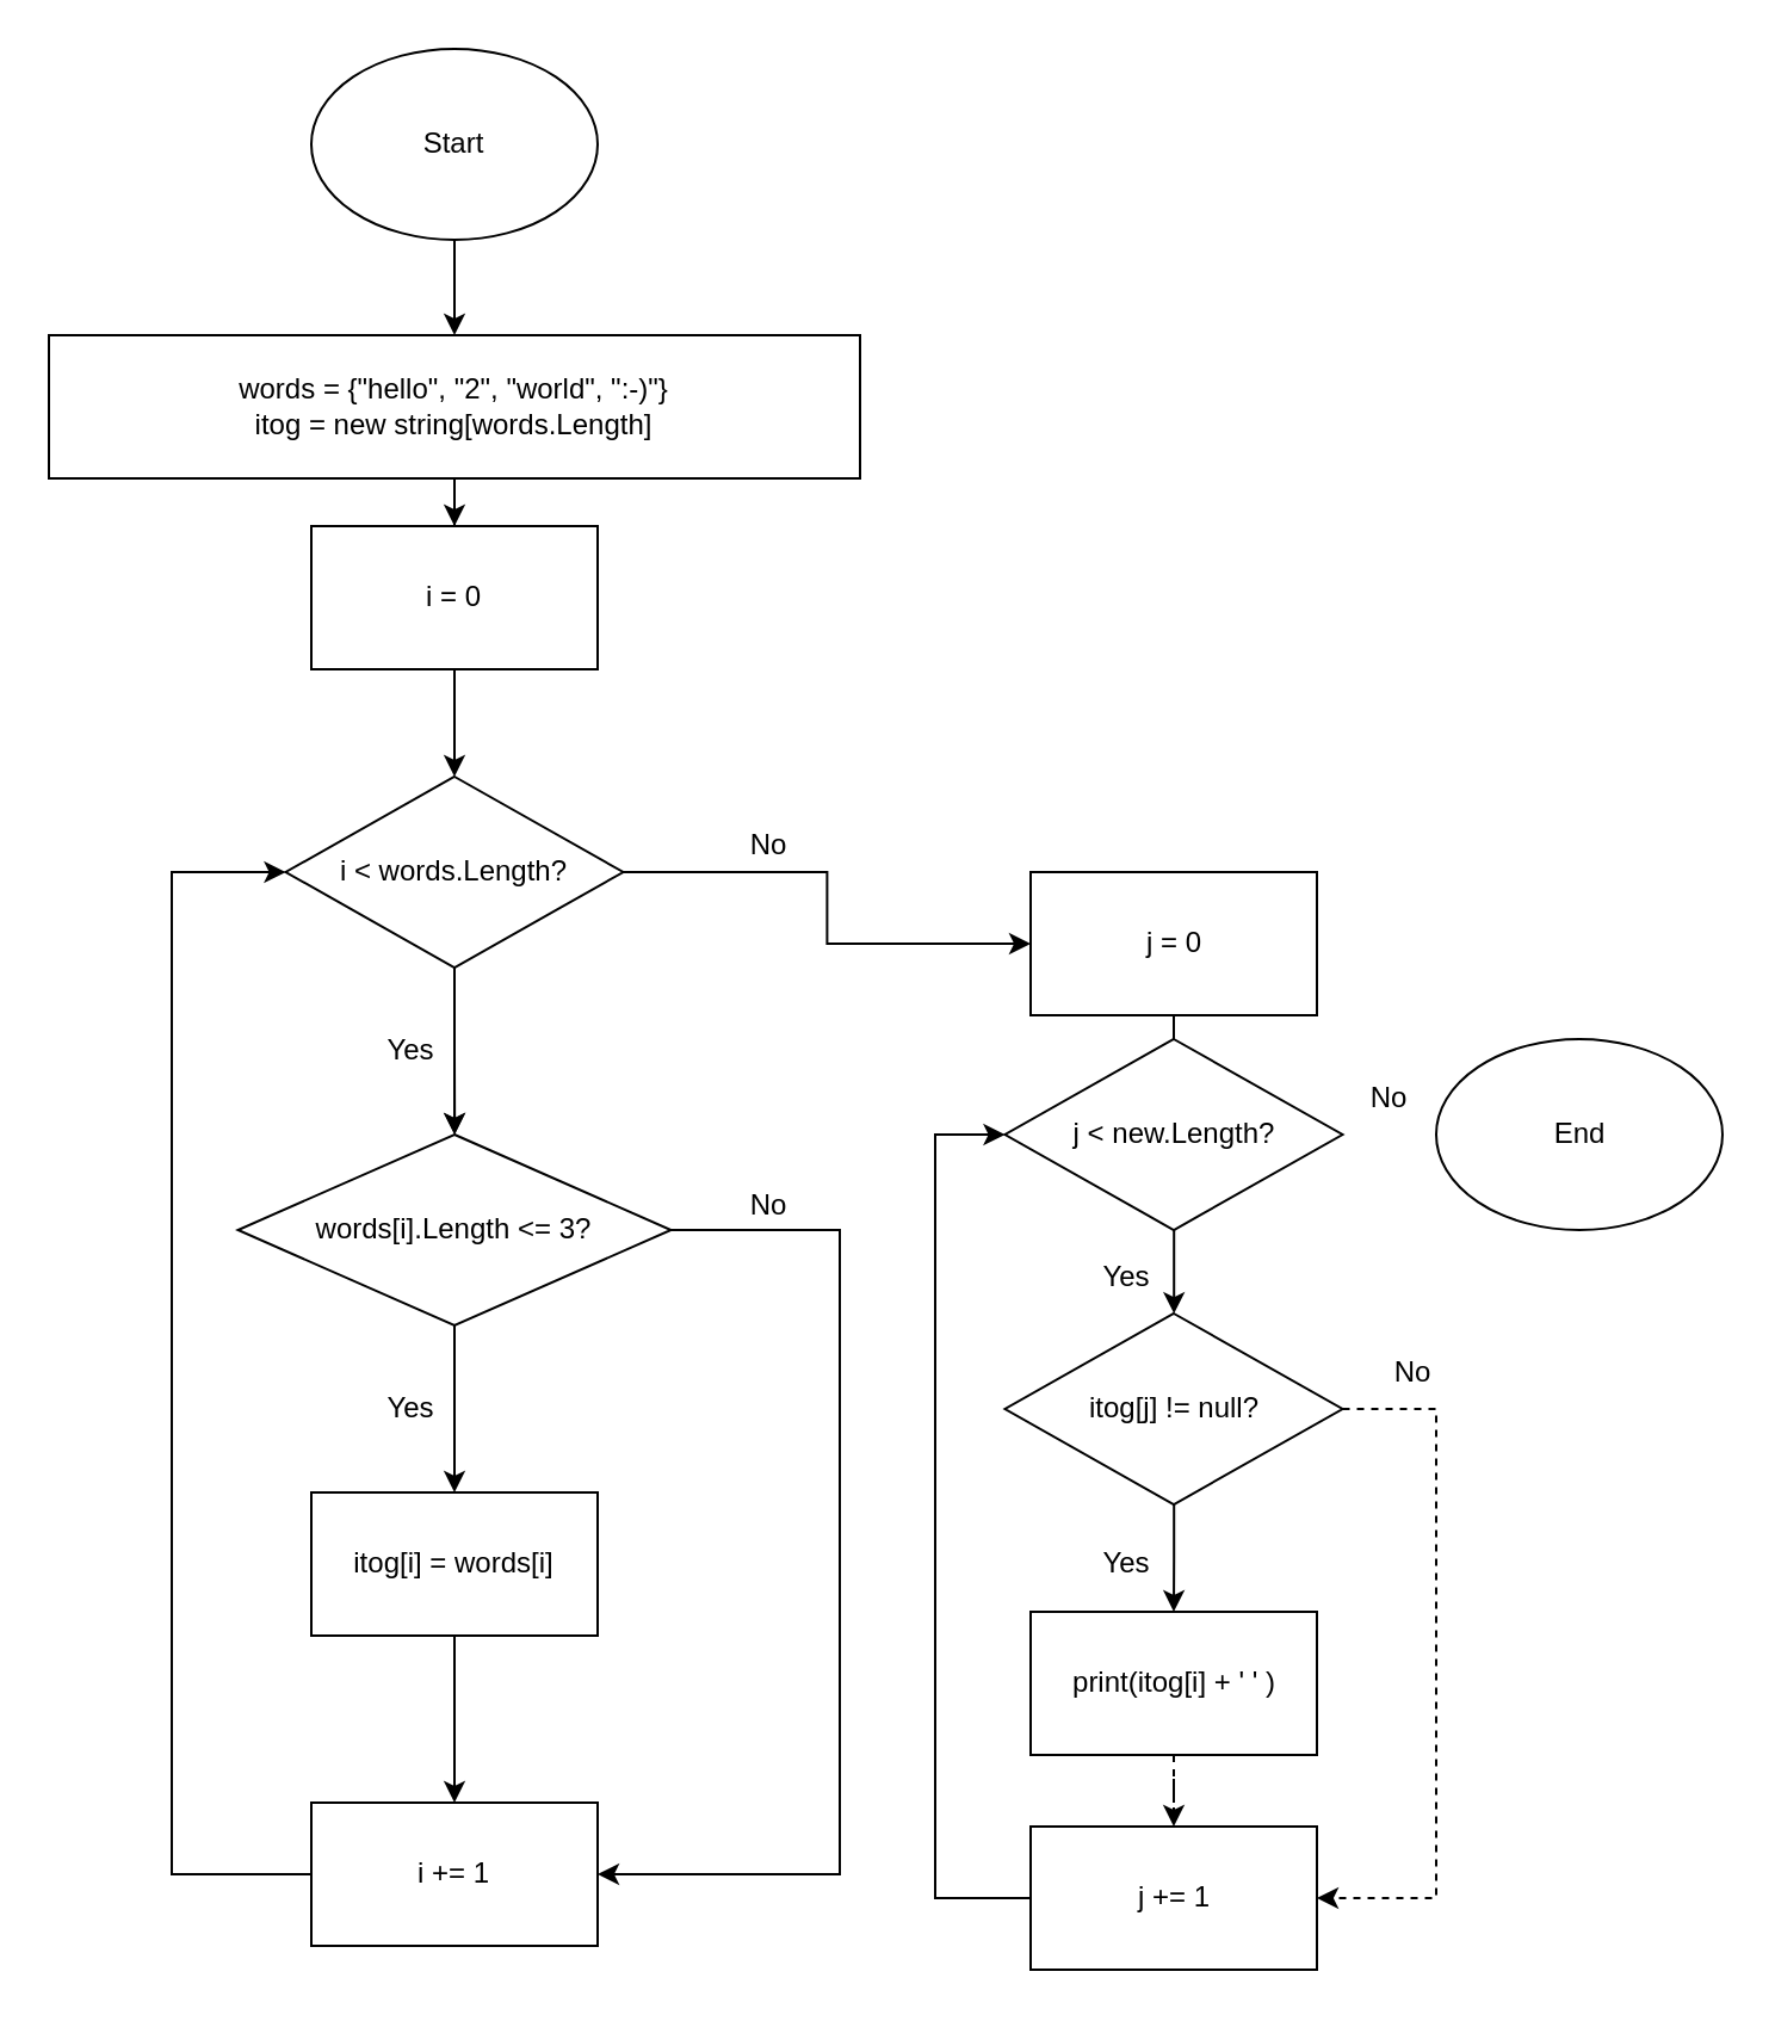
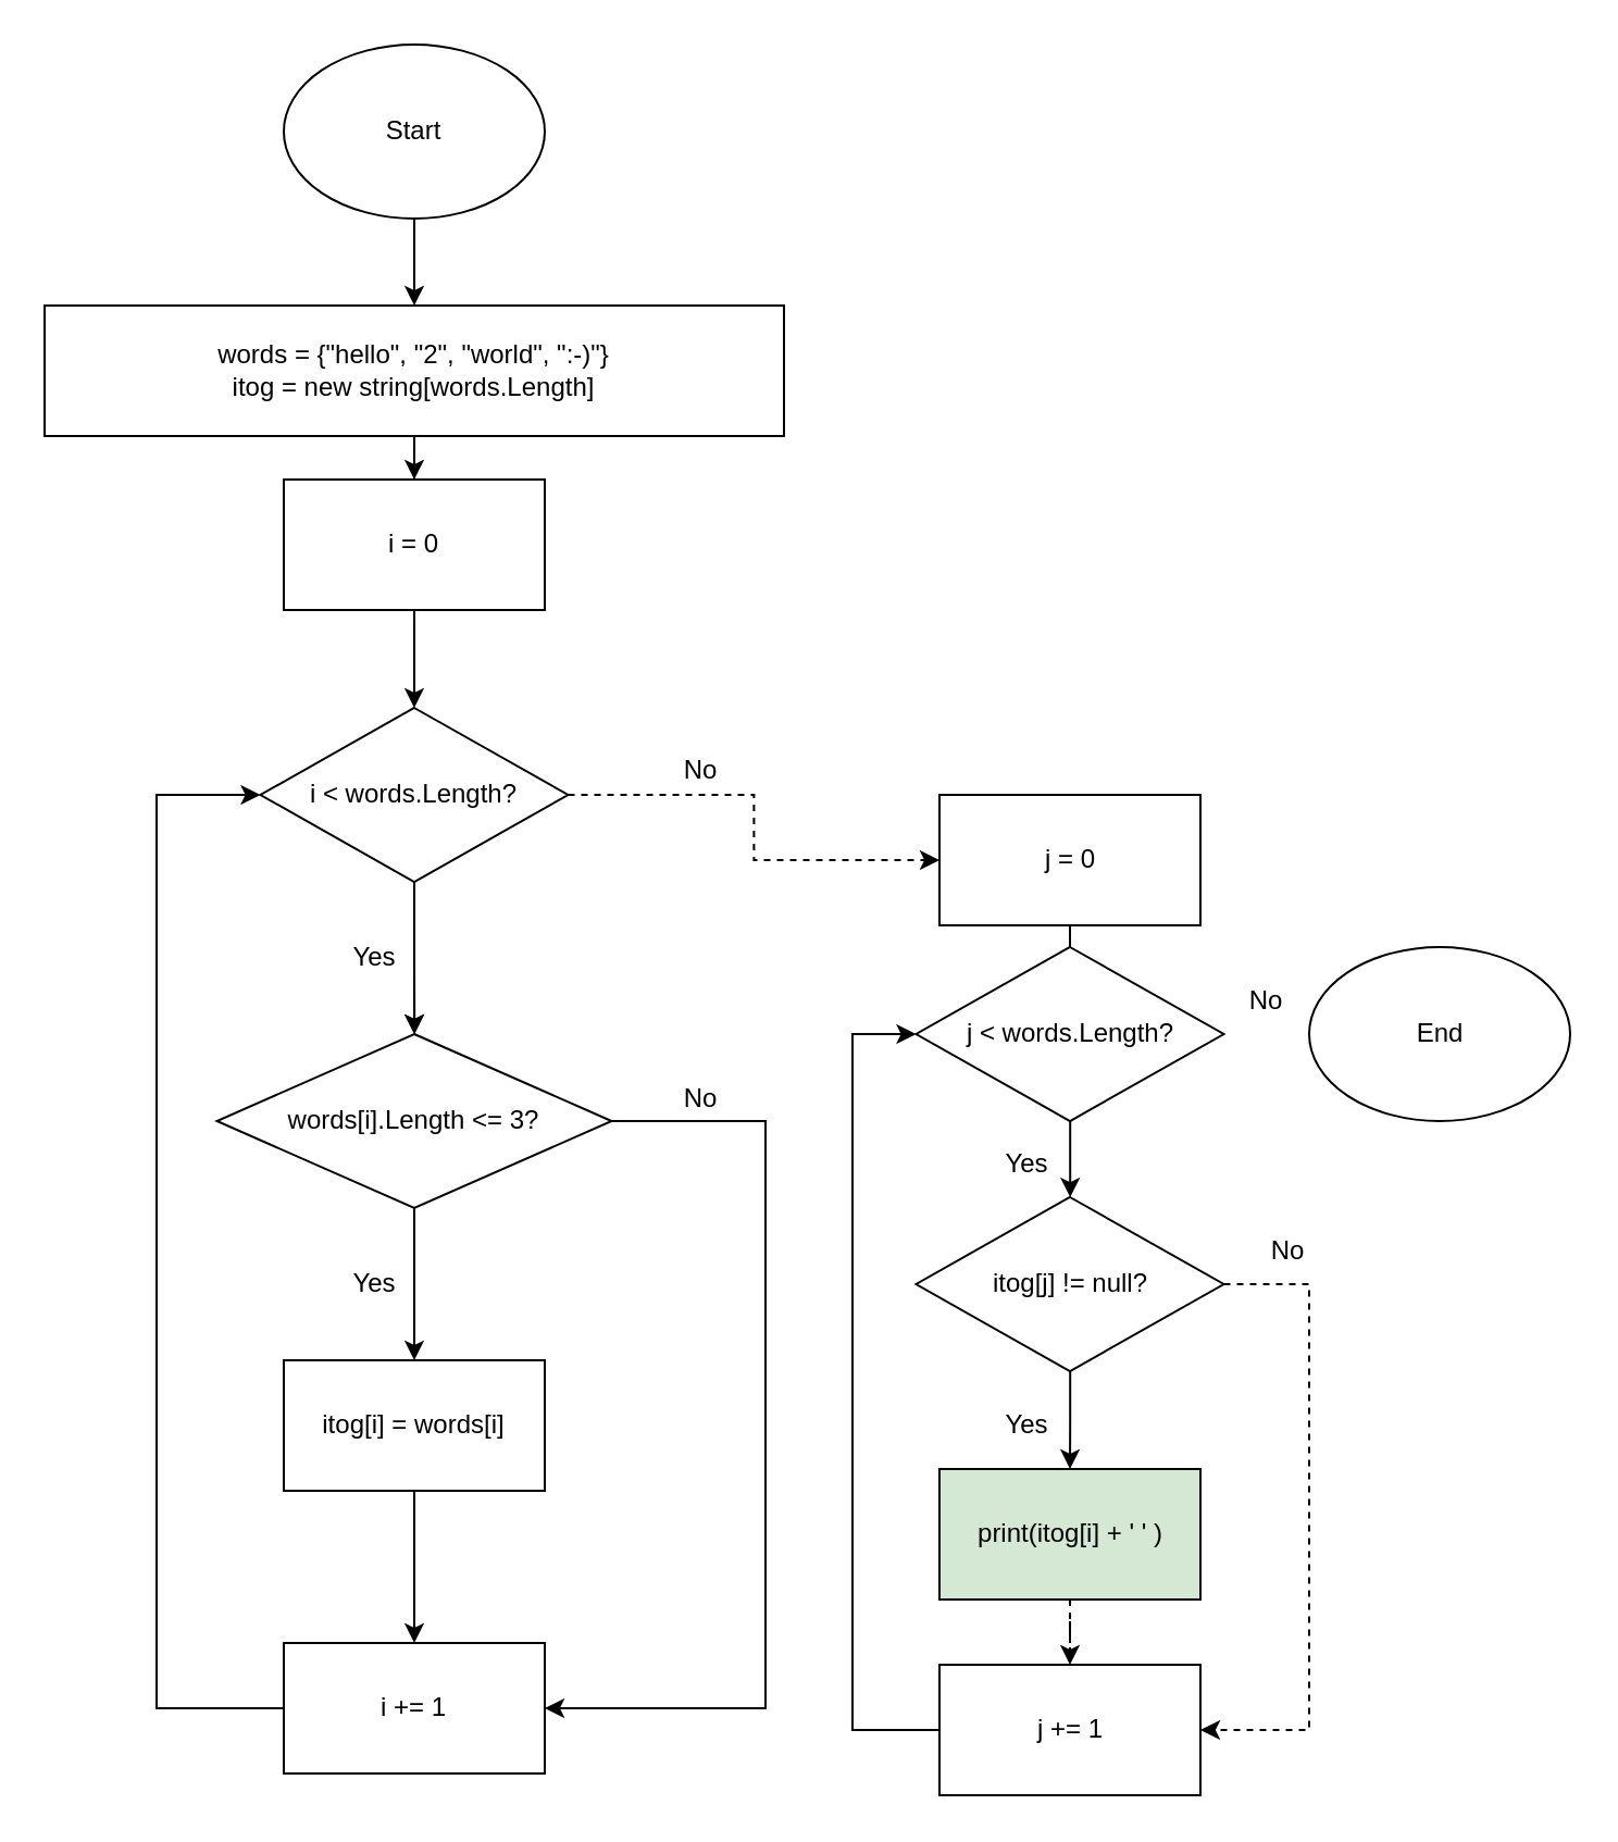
  <mxCell id="0" />
  <mxCell id="1" parent="0" />
  <mxCell id="2" style="edgeStyle=orthogonalEdgeStyle;rounded=0;orthogonalLoop=1;jettySize=auto;html=1;" parent="1" source="3" target="5" edge="1"><mxGeometry relative="1" as="geometry" /></mxCell>
  <mxCell id="3" value="Start" style="ellipse;whiteSpace=wrap;html=1;" parent="1" vertex="1"><mxGeometry x="130" y="20" width="120" height="80" as="geometry" /></mxCell>
  <mxCell id="4" style="edgeStyle=orthogonalEdgeStyle;rounded=0;orthogonalLoop=1;jettySize=auto;html=1;entryX=0.5;entryY=0;entryDx=0;entryDy=0;" parent="1" source="5" target="11" edge="1"><mxGeometry relative="1" as="geometry" /></mxCell>
  <mxCell id="5" value="words = {&quot;hello&quot;, &quot;2&quot;, &quot;world&quot;, &quot;:-)&quot;}&lt;br&gt;itog = new string[words.Length]" style="rounded=0;whiteSpace=wrap;html=1;" parent="1" vertex="1"><mxGeometry x="20" y="140" width="340" height="60" as="geometry" /></mxCell>
  <mxCell id="6" style="edgeStyle=orthogonalEdgeStyle;rounded=0;orthogonalLoop=1;jettySize=auto;html=1;" parent="1" source="9" target="14" edge="1"><mxGeometry relative="1" as="geometry" /></mxCell>
  <mxCell id="7" style="edgeStyle=orthogonalEdgeStyle;rounded=0;orthogonalLoop=1;jettySize=auto;html=1;exitX=0.5;exitY=1;exitDx=0;exitDy=0;" parent="1" source="9" target="14" edge="1"><mxGeometry relative="1" as="geometry" /></mxCell>
- <mxCell id="8" style="edgeStyle=orthogonalEdgeStyle;rounded=0;orthogonalLoop=1;jettySize=auto;html=1;" parent="1" source="9" target="24" edge="1"><mxGeometry relative="1" as="geometry"><mxPoint x="361.5" y="365" as="targetPoint" /></mxGeometry></mxCell>
+ <mxCell id="8" style="edgeStyle=orthogonalEdgeStyle;rounded=0;orthogonalLoop=1;jettySize=auto;html=1;dashed=1;" parent="1" source="9" target="24" edge="1"><mxGeometry relative="1" as="geometry"><mxPoint x="361.5" y="365" as="targetPoint" /></mxGeometry></mxCell>
  <mxCell id="9" value="i &amp;lt; words.Length?" style="rhombus;whiteSpace=wrap;html=1;" parent="1" vertex="1"><mxGeometry x="119.25" y="325" width="141.5" height="80" as="geometry" /></mxCell>
  <mxCell id="10" style="edgeStyle=orthogonalEdgeStyle;rounded=0;orthogonalLoop=1;jettySize=auto;html=1;entryX=0.5;entryY=0;entryDx=0;entryDy=0;" parent="1" source="11" target="9" edge="1"><mxGeometry relative="1" as="geometry" /></mxCell>
  <mxCell id="11" value="i = 0" style="rounded=0;whiteSpace=wrap;html=1;" parent="1" vertex="1"><mxGeometry x="130" y="220" width="120" height="60" as="geometry" /></mxCell>
  <mxCell id="12" style="edgeStyle=orthogonalEdgeStyle;rounded=0;orthogonalLoop=1;jettySize=auto;html=1;exitX=0.5;exitY=1;exitDx=0;exitDy=0;" parent="1" source="14" target="16" edge="1"><mxGeometry relative="1" as="geometry" /></mxCell>
  <mxCell id="13" style="edgeStyle=orthogonalEdgeStyle;rounded=0;orthogonalLoop=1;jettySize=auto;html=1;entryX=1;entryY=0.5;entryDx=0;entryDy=0;" parent="1" source="14" target="20" edge="1"><mxGeometry relative="1" as="geometry"><Array as="points"><mxPoint x="351.5" y="515" /><mxPoint x="351.5" y="785" /></Array></mxGeometry></mxCell>
  <mxCell id="14" value="words[i].Length &amp;lt;= 3?" style="rhombus;whiteSpace=wrap;html=1;" parent="1" vertex="1"><mxGeometry x="99.25" y="475" width="181.5" height="80" as="geometry" /></mxCell>
  <mxCell id="15" style="edgeStyle=orthogonalEdgeStyle;rounded=0;orthogonalLoop=1;jettySize=auto;html=1;" parent="1" source="16" target="20" edge="1"><mxGeometry relative="1" as="geometry" /></mxCell>
  <mxCell id="16" value="itog[i] = words[i]" style="rounded=0;whiteSpace=wrap;html=1;" parent="1" vertex="1"><mxGeometry x="130" y="625" width="120" height="60" as="geometry" /></mxCell>
  <mxCell id="17" value="Yes" style="text;html=1;strokeColor=none;fillColor=none;align=center;verticalAlign=middle;whiteSpace=wrap;rounded=0;" parent="1" vertex="1"><mxGeometry x="141.5" y="425" width="60" height="30" as="geometry" /></mxCell>
  <mxCell id="18" value="Yes" style="text;html=1;strokeColor=none;fillColor=none;align=center;verticalAlign=middle;whiteSpace=wrap;rounded=0;" parent="1" vertex="1"><mxGeometry x="141.5" y="575" width="60" height="30" as="geometry" /></mxCell>
  <mxCell id="19" style="edgeStyle=orthogonalEdgeStyle;rounded=0;orthogonalLoop=1;jettySize=auto;html=1;entryX=0;entryY=0.5;entryDx=0;entryDy=0;" parent="1" source="20" target="9" edge="1"><mxGeometry relative="1" as="geometry"><Array as="points"><mxPoint x="71.5" y="785" /><mxPoint x="71.5" y="365" /></Array></mxGeometry></mxCell>
  <mxCell id="20" value="i += 1" style="rounded=0;whiteSpace=wrap;html=1;" parent="1" vertex="1"><mxGeometry x="130" y="755" width="120" height="60" as="geometry" /></mxCell>
  <mxCell id="21" value="No" style="text;html=1;strokeColor=none;fillColor=none;align=center;verticalAlign=middle;whiteSpace=wrap;rounded=0;" parent="1" vertex="1"><mxGeometry x="291.5" y="490" width="60" height="30" as="geometry" /></mxCell>
  <mxCell id="22" value="No" style="text;html=1;strokeColor=none;fillColor=none;align=center;verticalAlign=middle;whiteSpace=wrap;rounded=0;" parent="1" vertex="1"><mxGeometry x="291.5" y="339" width="60" height="30" as="geometry" /></mxCell>
  <mxCell id="23" style="edgeStyle=orthogonalEdgeStyle;rounded=0;orthogonalLoop=1;jettySize=auto;html=1;" parent="1" source="24" target="26" edge="1"><mxGeometry relative="1" as="geometry" /></mxCell>
  <mxCell id="24" value="j = 0" style="rounded=0;whiteSpace=wrap;html=1;" parent="1" vertex="1"><mxGeometry x="431.5" y="365" width="120" height="60" as="geometry" /></mxCell>
  <mxCell id="25" style="edgeStyle=orthogonalEdgeStyle;rounded=0;orthogonalLoop=1;jettySize=auto;html=1;" parent="1" source="26" target="29" edge="1"><mxGeometry relative="1" as="geometry" /></mxCell>
- <mxCell id="26" value="j &amp;lt; new.Length?" style="rhombus;whiteSpace=wrap;html=1;" parent="1" vertex="1"><mxGeometry x="420.75" y="435" width="141.5" height="80" as="geometry" /></mxCell>
+ <mxCell id="26" value="j &amp;lt; words.Length?" style="rhombus;whiteSpace=wrap;html=1;" parent="1" vertex="1"><mxGeometry x="420.75" y="435" width="141.5" height="80" as="geometry" /></mxCell>
  <mxCell id="27" style="edgeStyle=orthogonalEdgeStyle;rounded=0;orthogonalLoop=1;jettySize=auto;html=1;" parent="1" source="29" target="31" edge="1"><mxGeometry relative="1" as="geometry" /></mxCell>
  <mxCell id="28" style="edgeStyle=orthogonalEdgeStyle;rounded=0;orthogonalLoop=1;jettySize=auto;html=1;entryX=1;entryY=0.5;entryDx=0;entryDy=0;dashed=1;" parent="1" source="29" target="33" edge="1"><mxGeometry relative="1" as="geometry"><Array as="points"><mxPoint x="601.5" y="590" /><mxPoint x="601.5" y="795" /></Array></mxGeometry></mxCell>
  <mxCell id="29" value="itog[j] != null?" style="rhombus;whiteSpace=wrap;html=1;" parent="1" vertex="1"><mxGeometry x="420.75" y="550" width="141.5" height="80" as="geometry" /></mxCell>
  <mxCell id="30" style="edgeStyle=orthogonalEdgeStyle;rounded=0;orthogonalLoop=1;jettySize=auto;html=1;dashed=1;" parent="1" source="31" target="33" edge="1"><mxGeometry relative="1" as="geometry" /></mxCell>
- <mxCell id="31" value="print(itog[i] + ' ' )" style="rounded=0;whiteSpace=wrap;html=1;" parent="1" vertex="1"><mxGeometry x="431.5" y="675" width="120" height="60" as="geometry" /></mxCell>
+ <mxCell id="31" value="print(itog[i] + ' ' )" style="rounded=0;whiteSpace=wrap;html=1;fillColor=#d5e8d4;" parent="1" vertex="1"><mxGeometry x="431.5" y="675" width="120" height="60" as="geometry" /></mxCell>
  <mxCell id="32" style="edgeStyle=orthogonalEdgeStyle;rounded=0;orthogonalLoop=1;jettySize=auto;html=1;entryX=0;entryY=0.5;entryDx=0;entryDy=0;" parent="1" source="33" target="26" edge="1"><mxGeometry relative="1" as="geometry"><Array as="points"><mxPoint x="391.5" y="795" /><mxPoint x="391.5" y="475" /></Array></mxGeometry></mxCell>
  <mxCell id="33" value="j += 1" style="rounded=0;whiteSpace=wrap;html=1;" parent="1" vertex="1"><mxGeometry x="431.5" y="765" width="120" height="60" as="geometry" /></mxCell>
  <mxCell id="34" value="End" style="ellipse;whiteSpace=wrap;html=1;" parent="1" vertex="1"><mxGeometry x="601.5" y="435" width="120" height="80" as="geometry" /></mxCell>
  <mxCell id="35" value="Yes" style="text;html=1;strokeColor=none;fillColor=none;align=center;verticalAlign=middle;whiteSpace=wrap;rounded=0;" parent="1" vertex="1"><mxGeometry x="441.5" y="640" width="60" height="30" as="geometry" /></mxCell>
  <mxCell id="36" value="Yes" style="text;html=1;strokeColor=none;fillColor=none;align=center;verticalAlign=middle;whiteSpace=wrap;rounded=0;" parent="1" vertex="1"><mxGeometry x="441.5" y="520" width="60" height="30" as="geometry" /></mxCell>
  <mxCell id="37" value="No" style="text;html=1;strokeColor=none;fillColor=none;align=center;verticalAlign=middle;whiteSpace=wrap;rounded=0;" parent="1" vertex="1"><mxGeometry x="551.5" y="445" width="60" height="30" as="geometry" /></mxCell>
  <mxCell id="38" value="No" style="text;html=1;strokeColor=none;fillColor=none;align=center;verticalAlign=middle;whiteSpace=wrap;rounded=0;" parent="1" vertex="1"><mxGeometry x="562.25" y="560" width="60" height="30" as="geometry" /></mxCell>
